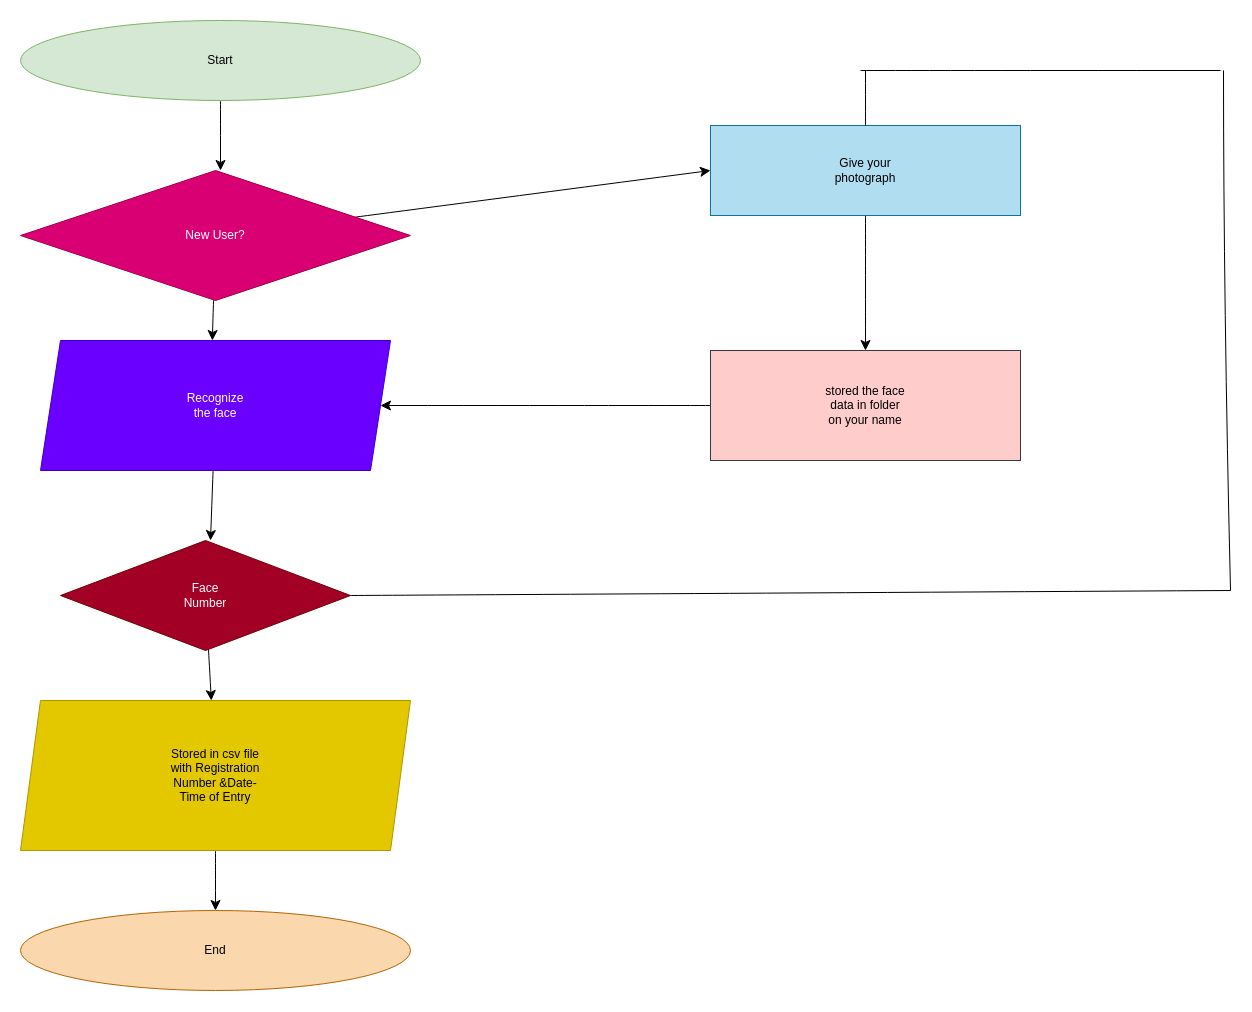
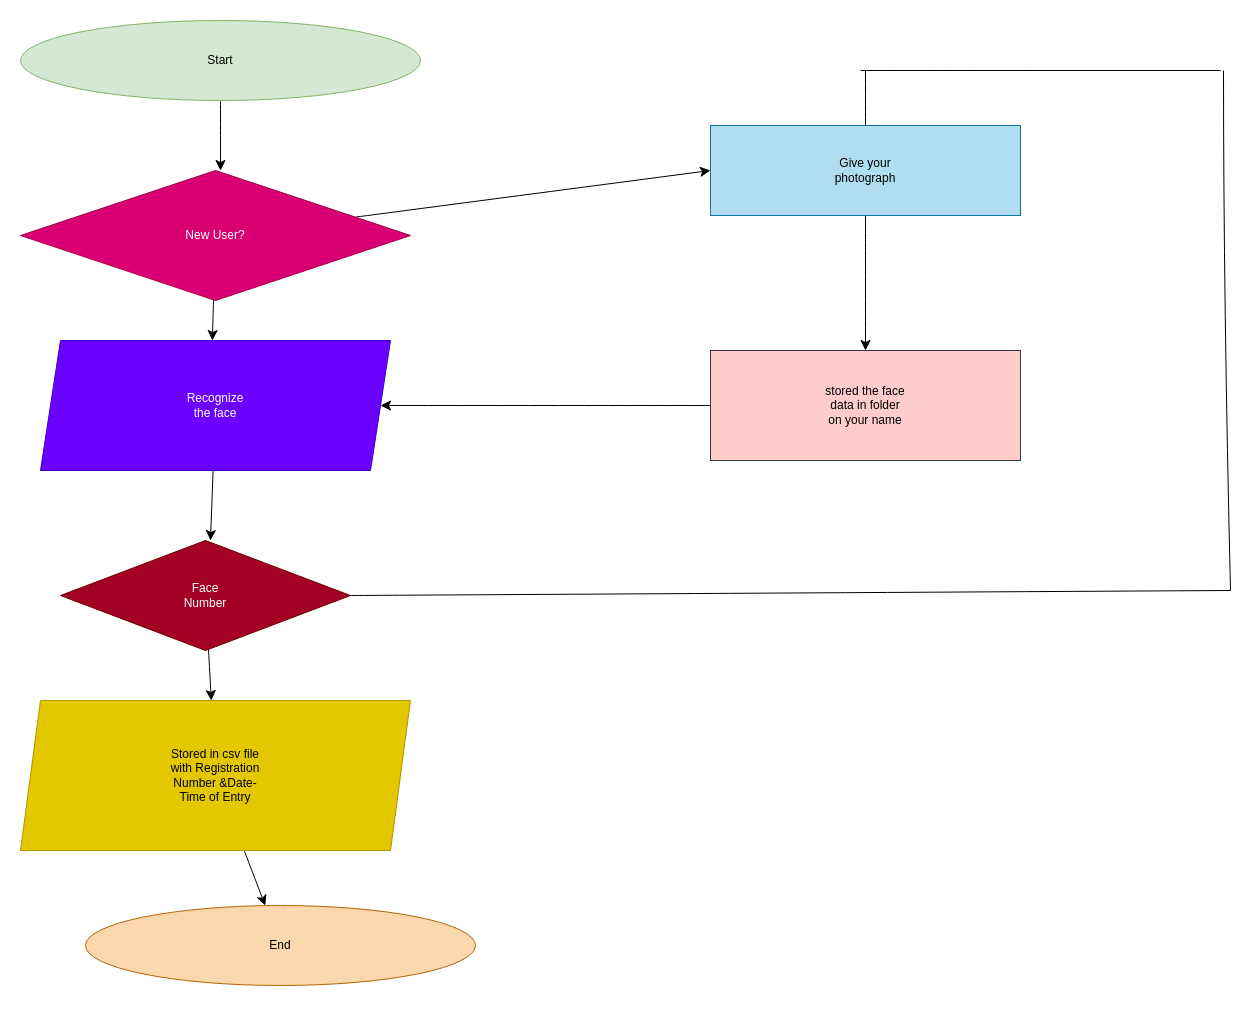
  <mxCell id="0" />
  <mxCell id="1" parent="0" />
  <mxCell id="2" style="edgeStyle=none;curved=1;rounded=0;orthogonalLoop=1;jettySize=auto;html=1;fontSize=12;startSize=8;endSize=8;" edge="1" parent="1" source="3"><mxGeometry relative="1" as="geometry"><mxPoint x="220" y="170" as="targetPoint" /></mxGeometry></mxCell>
  <mxCell id="3" value="Start" style="ellipse;whiteSpace=wrap;html=1;fillColor=#d5e8d4;strokeColor=#82b366;" vertex="1" parent="1"><mxGeometry x="20" y="20" width="400" height="80" as="geometry" /></mxCell>
  <mxCell id="4" style="edgeStyle=none;curved=1;rounded=0;orthogonalLoop=1;jettySize=auto;html=1;fontSize=12;startSize=8;endSize=8;" edge="1" parent="1" source="6"><mxGeometry relative="1" as="geometry"><mxPoint x="211.818" y="340" as="targetPoint" /></mxGeometry></mxCell>
  <mxCell id="5" style="edgeStyle=none;curved=1;rounded=0;orthogonalLoop=1;jettySize=auto;html=1;fontSize=12;startSize=8;endSize=8;entryX=0;entryY=0.5;entryDx=0;entryDy=0;" edge="1" parent="1" source="6" target="15"><mxGeometry relative="1" as="geometry"><mxPoint x="630" y="235" as="targetPoint" /></mxGeometry></mxCell>
  <mxCell id="6" value="New User?" style="rhombus;whiteSpace=wrap;html=1;fillColor=#d80073;fontColor=#ffffff;strokeColor=#A50040;" vertex="1" parent="1"><mxGeometry x="20" y="170" width="390" height="130" as="geometry" /></mxCell>
  <mxCell id="7" style="edgeStyle=none;curved=1;rounded=0;orthogonalLoop=1;jettySize=auto;html=1;fontSize=12;startSize=8;endSize=8;" edge="1" parent="1" source="8"><mxGeometry relative="1" as="geometry"><mxPoint x="210" y="540" as="targetPoint" /></mxGeometry></mxCell>
  <mxCell id="8" value="Recognize&lt;div&gt;the face&lt;/div&gt;" style="shape=parallelogram;perimeter=parallelogramPerimeter;whiteSpace=wrap;html=1;fixedSize=1;fillColor=#6a00ff;fontColor=#ffffff;strokeColor=#3700CC;" vertex="1" parent="1"><mxGeometry x="40" y="340" width="350" height="130" as="geometry" /></mxCell>
  <mxCell id="9" style="edgeStyle=none;curved=1;rounded=0;orthogonalLoop=1;jettySize=auto;html=1;fontSize=12;startSize=8;endSize=8;" edge="1" parent="1" source="10" target="12"><mxGeometry relative="1" as="geometry"><mxPoint x="205" y="730" as="targetPoint" /></mxGeometry></mxCell>
  <mxCell id="10" value="Face&lt;div&gt;Number&lt;/div&gt;" style="rhombus;whiteSpace=wrap;html=1;fillColor=#a20025;fontColor=#ffffff;strokeColor=#6F0000;" vertex="1" parent="1"><mxGeometry x="60" y="540" width="290" height="110" as="geometry" /></mxCell>
  <mxCell id="11" style="edgeStyle=none;curved=1;rounded=0;orthogonalLoop=1;jettySize=auto;html=1;fontSize=12;startSize=8;endSize=8;" edge="1" parent="1" source="12" target="13"><mxGeometry relative="1" as="geometry"><mxPoint x="210" y="920" as="targetPoint" /></mxGeometry></mxCell>
  <mxCell id="12" value="Stored in csv file&lt;div&gt;with Registration&lt;/div&gt;&lt;div&gt;Number &amp;amp;Date-&lt;/div&gt;&lt;div&gt;Time of Entry&lt;/div&gt;" style="shape=parallelogram;perimeter=parallelogramPerimeter;whiteSpace=wrap;html=1;fixedSize=1;fillColor=#e3c800;fontColor=#000000;strokeColor=#B09500;" vertex="1" parent="1"><mxGeometry x="20" y="700" width="390" height="150" as="geometry" /></mxCell>
- <mxCell id="13" value="End" style="ellipse;whiteSpace=wrap;html=1;fillColor=#fad7ac;strokeColor=#b46504;" vertex="1" parent="1"><mxGeometry x="20" y="910" width="390" height="80" as="geometry" /></mxCell>
+ <mxCell id="13" value="End" style="ellipse;whiteSpace=wrap;html=1;fillColor=#fad7ac;strokeColor=#b46504;" vertex="1" parent="1"><mxGeometry x="85" y="905" width="390" height="80" as="geometry" /></mxCell>
  <mxCell id="14" style="edgeStyle=none;curved=1;rounded=0;orthogonalLoop=1;jettySize=auto;html=1;entryX=0.5;entryY=0;entryDx=0;entryDy=0;fontSize=12;startSize=8;endSize=8;" edge="1" parent="1" source="15" target="17"><mxGeometry relative="1" as="geometry" /></mxCell>
  <mxCell id="15" value="Give your&lt;div&gt;photograph&lt;/div&gt;" style="rounded=0;whiteSpace=wrap;html=1;fillColor=#b1ddf0;strokeColor=#10739e;" vertex="1" parent="1"><mxGeometry x="710" y="125" width="310" height="90" as="geometry" /></mxCell>
  <mxCell id="16" value="" style="edgeStyle=none;curved=1;rounded=0;orthogonalLoop=1;jettySize=auto;html=1;fontSize=12;startSize=8;endSize=8;entryX=1;entryY=0.5;entryDx=0;entryDy=0;" edge="1" parent="1" source="17" target="8"><mxGeometry relative="1" as="geometry"><mxPoint x="590" y="405" as="targetPoint" /></mxGeometry></mxCell>
  <mxCell id="17" value="stored the face&lt;div&gt;data in folder&lt;/div&gt;&lt;div&gt;on your name&lt;/div&gt;" style="rounded=0;whiteSpace=wrap;html=1;fillColor=#ffcccc;strokeColor=#36393d;" vertex="1" parent="1"><mxGeometry x="710" y="350" width="310" height="110" as="geometry" /></mxCell>
  <mxCell id="18" value="" style="endArrow=none;html=1;rounded=0;fontSize=12;startSize=8;endSize=8;curved=1;" edge="1" parent="1"><mxGeometry width="50" height="50" relative="1" as="geometry"><mxPoint x="1230" y="590" as="sourcePoint" /><mxPoint x="1223" y="70" as="targetPoint" /><Array as="points"><mxPoint x="1223" y="300" /></Array></mxGeometry></mxCell>
  <mxCell id="19" value="" style="endArrow=none;html=1;rounded=0;fontSize=12;startSize=8;endSize=8;curved=1;" edge="1" parent="1"><mxGeometry width="50" height="50" relative="1" as="geometry"><mxPoint x="860" y="70" as="sourcePoint" /><mxPoint x="1220" y="70" as="targetPoint" /></mxGeometry></mxCell>
  <mxCell id="20" value="" style="endArrow=none;html=1;rounded=0;fontSize=12;startSize=8;endSize=8;curved=1;exitX=0.5;exitY=0;exitDx=0;exitDy=0;" edge="1" parent="1" source="15"><mxGeometry width="50" height="50" relative="1" as="geometry"><mxPoint x="1020" y="120" as="sourcePoint" /><mxPoint x="865" y="70" as="targetPoint" /></mxGeometry></mxCell>
  <mxCell id="21" value="" style="endArrow=none;html=1;rounded=0;fontSize=12;startSize=8;endSize=8;curved=1;exitX=1;exitY=0.5;exitDx=0;exitDy=0;" edge="1" parent="1" source="10"><mxGeometry width="50" height="50" relative="1" as="geometry"><mxPoint x="670" y="310" as="sourcePoint" /><mxPoint x="1230" y="590" as="targetPoint" /></mxGeometry></mxCell>
